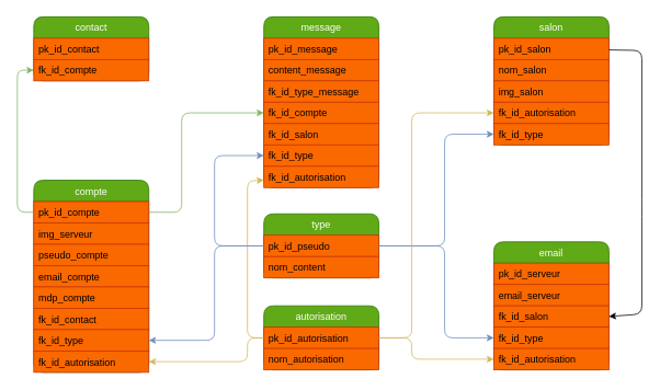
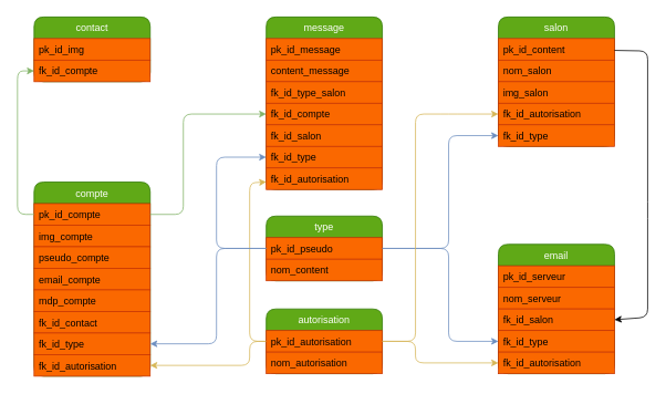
  <mxCell id="0" />
  <mxCell id="1" parent="0" />
  <mxCell id="2" value="compte" style="swimlane;fontStyle=0;childLayout=stackLayout;horizontal=1;startSize=26;fillColor=#60a917;horizontalStack=0;resizeParent=1;resizeParentMax=0;resizeLast=0;collapsible=1;marginBottom=0;rounded=1;fontColor=#ffffff;strokeColor=#2D7600;" parent="1" vertex="1"><mxGeometry x="40" y="219" width="140" height="234" as="geometry" /></mxCell>
  <mxCell id="3" value="pk_id_compte" style="text;strokeColor=#C73500;fillColor=#fa6800;align=left;verticalAlign=top;spacingLeft=4;spacingRight=4;overflow=hidden;rotatable=0;points=[[0,0.5],[1,0.5]];portConstraint=eastwest;fontColor=#000000;" parent="2" vertex="1"><mxGeometry y="26" width="140" height="26" as="geometry" /></mxCell>
- <mxCell id="4" value="img_serveur" style="text;strokeColor=#C73500;fillColor=#fa6800;align=left;verticalAlign=top;spacingLeft=4;spacingRight=4;overflow=hidden;rotatable=0;points=[[0,0.5],[1,0.5]];portConstraint=eastwest;fontColor=#000000;" parent="2" vertex="1"><mxGeometry y="52" width="140" height="26" as="geometry" /></mxCell>
+ <mxCell id="4" value="img_compte" style="text;strokeColor=#C73500;fillColor=#fa6800;align=left;verticalAlign=top;spacingLeft=4;spacingRight=4;overflow=hidden;rotatable=0;points=[[0,0.5],[1,0.5]];portConstraint=eastwest;fontColor=#000000;" parent="2" vertex="1"><mxGeometry y="52" width="140" height="26" as="geometry" /></mxCell>
  <mxCell id="5" value="pseudo_compte" style="text;strokeColor=#C73500;fillColor=#fa6800;align=left;verticalAlign=top;spacingLeft=4;spacingRight=4;overflow=hidden;rotatable=0;points=[[0,0.5],[1,0.5]];portConstraint=eastwest;fontColor=#000000;" parent="2" vertex="1"><mxGeometry y="78" width="140" height="26" as="geometry" /></mxCell>
  <mxCell id="6" value="email_compte" style="text;strokeColor=#C73500;fillColor=#fa6800;align=left;verticalAlign=top;spacingLeft=4;spacingRight=4;overflow=hidden;rotatable=0;points=[[0,0.5],[1,0.5]];portConstraint=eastwest;fontColor=#000000;" parent="2" vertex="1"><mxGeometry y="104" width="140" height="26" as="geometry" /></mxCell>
  <mxCell id="7" value="mdp_compte" style="text;strokeColor=#C73500;fillColor=#fa6800;align=left;verticalAlign=top;spacingLeft=4;spacingRight=4;overflow=hidden;rotatable=0;points=[[0,0.5],[1,0.5]];portConstraint=eastwest;fontColor=#000000;" parent="2" vertex="1"><mxGeometry y="130" width="140" height="26" as="geometry" /></mxCell>
  <mxCell id="8" value="fk_id_contact" style="text;strokeColor=#C73500;fillColor=#fa6800;align=left;verticalAlign=top;spacingLeft=4;spacingRight=4;overflow=hidden;rotatable=0;points=[[0,0.5],[1,0.5]];portConstraint=eastwest;fontColor=#000000;" parent="2" vertex="1"><mxGeometry y="156" width="140" height="26" as="geometry" /></mxCell>
  <mxCell id="9" value="fk_id_type" style="text;strokeColor=#C73500;fillColor=#fa6800;align=left;verticalAlign=top;spacingLeft=4;spacingRight=4;overflow=hidden;rotatable=0;points=[[0,0.5],[1,0.5]];portConstraint=eastwest;fontColor=#000000;" vertex="1" parent="2"><mxGeometry y="182" width="140" height="26" as="geometry" /></mxCell>
  <mxCell id="10" value="fk_id_autorisation" style="text;strokeColor=#C73500;fillColor=#fa6800;align=left;verticalAlign=top;spacingLeft=4;spacingRight=4;overflow=hidden;rotatable=0;points=[[0,0.5],[1,0.5]];portConstraint=eastwest;fontColor=#000000;" vertex="1" parent="2"><mxGeometry y="208" width="140" height="26" as="geometry" /></mxCell>
  <mxCell id="11" value="message" style="swimlane;fontStyle=0;childLayout=stackLayout;horizontal=1;startSize=26;fillColor=#60a917;horizontalStack=0;resizeParent=1;resizeParentMax=0;resizeLast=0;collapsible=1;marginBottom=0;rounded=1;fontColor=#ffffff;strokeColor=#2D7600;" parent="1" vertex="1"><mxGeometry x="320" y="20" width="140" height="208" as="geometry" /></mxCell>
  <mxCell id="12" value="pk_id_message" style="text;strokeColor=#C73500;fillColor=#fa6800;align=left;verticalAlign=top;spacingLeft=4;spacingRight=4;overflow=hidden;rotatable=0;points=[[0,0.5],[1,0.5]];portConstraint=eastwest;fontColor=#000000;" parent="11" vertex="1"><mxGeometry y="26" width="140" height="26" as="geometry" /></mxCell>
  <mxCell id="13" value="content_message" style="text;strokeColor=#C73500;fillColor=#fa6800;align=left;verticalAlign=top;spacingLeft=4;spacingRight=4;overflow=hidden;rotatable=0;points=[[0,0.5],[1,0.5]];portConstraint=eastwest;fontColor=#000000;" parent="11" vertex="1"><mxGeometry y="52" width="140" height="26" as="geometry" /></mxCell>
- <mxCell id="14" value="fk_id_type_message" style="text;strokeColor=#C73500;fillColor=#fa6800;align=left;verticalAlign=top;spacingLeft=4;spacingRight=4;overflow=hidden;rotatable=0;points=[[0,0.5],[1,0.5]];portConstraint=eastwest;fontColor=#000000;" parent="11" vertex="1"><mxGeometry y="78" width="140" height="26" as="geometry" /></mxCell>
+ <mxCell id="14" value="fk_id_type_salon" style="text;strokeColor=#C73500;fillColor=#fa6800;align=left;verticalAlign=top;spacingLeft=4;spacingRight=4;overflow=hidden;rotatable=0;points=[[0,0.5],[1,0.5]];portConstraint=eastwest;fontColor=#000000;" parent="11" vertex="1"><mxGeometry y="78" width="140" height="26" as="geometry" /></mxCell>
  <mxCell id="15" value="fk_id_compte" style="text;strokeColor=#C73500;fillColor=#fa6800;align=left;verticalAlign=top;spacingLeft=4;spacingRight=4;overflow=hidden;rotatable=0;points=[[0,0.5],[1,0.5]];portConstraint=eastwest;fontColor=#000000;" parent="11" vertex="1"><mxGeometry y="104" width="140" height="26" as="geometry" /></mxCell>
  <mxCell id="16" value="fk_id_salon" style="text;strokeColor=#C73500;fillColor=#fa6800;align=left;verticalAlign=top;spacingLeft=4;spacingRight=4;overflow=hidden;rotatable=0;points=[[0,0.5],[1,0.5]];portConstraint=eastwest;fontColor=#000000;" parent="11" vertex="1"><mxGeometry y="130" width="140" height="26" as="geometry" /></mxCell>
  <mxCell id="17" value="fk_id_type" style="text;strokeColor=#C73500;fillColor=#fa6800;align=left;verticalAlign=top;spacingLeft=4;spacingRight=4;overflow=hidden;rotatable=0;points=[[0,0.5],[1,0.5]];portConstraint=eastwest;fontColor=#000000;" vertex="1" parent="11"><mxGeometry y="156" width="140" height="26" as="geometry" /></mxCell>
  <mxCell id="18" value="fk_id_autorisation" style="text;strokeColor=#C73500;fillColor=#fa6800;align=left;verticalAlign=top;spacingLeft=4;spacingRight=4;overflow=hidden;rotatable=0;points=[[0,0.5],[1,0.5]];portConstraint=eastwest;fontColor=#000000;" vertex="1" parent="11"><mxGeometry y="182" width="140" height="26" as="geometry" /></mxCell>
  <mxCell id="19" value="email" style="swimlane;fontStyle=0;childLayout=stackLayout;horizontal=1;startSize=26;fillColor=#60a917;horizontalStack=0;resizeParent=1;resizeParentMax=0;resizeLast=0;collapsible=1;marginBottom=0;rounded=1;fontColor=#ffffff;strokeColor=#2D7600;" parent="1" vertex="1"><mxGeometry x="600" y="294" width="140" height="156" as="geometry" /></mxCell>
  <mxCell id="20" value="pk_id_serveur" style="text;strokeColor=#C73500;fillColor=#fa6800;align=left;verticalAlign=top;spacingLeft=4;spacingRight=4;overflow=hidden;rotatable=0;points=[[0,0.5],[1,0.5]];portConstraint=eastwest;fontColor=#000000;" parent="19" vertex="1"><mxGeometry y="26" width="140" height="26" as="geometry" /></mxCell>
- <mxCell id="21" value="email_serveur" style="text;strokeColor=#C73500;fillColor=#fa6800;align=left;verticalAlign=top;spacingLeft=4;spacingRight=4;overflow=hidden;rotatable=0;points=[[0,0.5],[1,0.5]];portConstraint=eastwest;fontColor=#000000;" parent="19" vertex="1"><mxGeometry y="52" width="140" height="26" as="geometry" /></mxCell>
+ <mxCell id="21" value="nom_serveur" style="text;strokeColor=#C73500;fillColor=#fa6800;align=left;verticalAlign=top;spacingLeft=4;spacingRight=4;overflow=hidden;rotatable=0;points=[[0,0.5],[1,0.5]];portConstraint=eastwest;fontColor=#000000;" parent="19" vertex="1"><mxGeometry y="52" width="140" height="26" as="geometry" /></mxCell>
  <mxCell id="22" value="fk_id_salon" style="text;strokeColor=#C73500;fillColor=#fa6800;align=left;verticalAlign=top;spacingLeft=4;spacingRight=4;overflow=hidden;rotatable=0;points=[[0,0.5],[1,0.5]];portConstraint=eastwest;fontColor=#000000;" parent="19" vertex="1"><mxGeometry y="78" width="140" height="26" as="geometry" /></mxCell>
  <mxCell id="23" value="fk_id_type" style="text;strokeColor=#C73500;fillColor=#fa6800;align=left;verticalAlign=top;spacingLeft=4;spacingRight=4;overflow=hidden;rotatable=0;points=[[0,0.5],[1,0.5]];portConstraint=eastwest;fontColor=#000000;" parent="19" vertex="1"><mxGeometry y="104" width="140" height="26" as="geometry" /></mxCell>
  <mxCell id="24" value="fk_id_autorisation" style="text;strokeColor=#C73500;fillColor=#fa6800;align=left;verticalAlign=top;spacingLeft=4;spacingRight=4;overflow=hidden;rotatable=0;points=[[0,0.5],[1,0.5]];portConstraint=eastwest;fontColor=#000000;" parent="19" vertex="1"><mxGeometry y="130" width="140" height="26" as="geometry" /></mxCell>
  <mxCell id="25" value="salon" style="swimlane;fontStyle=0;childLayout=stackLayout;horizontal=1;startSize=26;fillColor=#60a917;horizontalStack=0;resizeParent=1;resizeParentMax=0;resizeLast=0;collapsible=1;marginBottom=0;rounded=1;fontColor=#ffffff;strokeColor=#2D7600;" parent="1" vertex="1"><mxGeometry x="600" y="20" width="140" height="156" as="geometry" /></mxCell>
- <mxCell id="26" value="pk_id_salon" style="text;strokeColor=#C73500;fillColor=#fa6800;align=left;verticalAlign=top;spacingLeft=4;spacingRight=4;overflow=hidden;rotatable=0;points=[[0,0.5],[1,0.5]];portConstraint=eastwest;fontColor=#000000;" parent="25" vertex="1"><mxGeometry y="26" width="140" height="26" as="geometry" /></mxCell>
+ <mxCell id="26" value="pk_id_content" style="text;strokeColor=#C73500;fillColor=#fa6800;align=left;verticalAlign=top;spacingLeft=4;spacingRight=4;overflow=hidden;rotatable=0;points=[[0,0.5],[1,0.5]];portConstraint=eastwest;fontColor=#000000;" parent="25" vertex="1"><mxGeometry y="26" width="140" height="26" as="geometry" /></mxCell>
  <mxCell id="27" value="nom_salon" style="text;strokeColor=#C73500;fillColor=#fa6800;align=left;verticalAlign=top;spacingLeft=4;spacingRight=4;overflow=hidden;rotatable=0;points=[[0,0.5],[1,0.5]];portConstraint=eastwest;fontColor=#000000;" parent="25" vertex="1"><mxGeometry y="52" width="140" height="26" as="geometry" /></mxCell>
  <mxCell id="28" value="img_salon" style="text;strokeColor=#C73500;fillColor=#fa6800;align=left;verticalAlign=top;spacingLeft=4;spacingRight=4;overflow=hidden;rotatable=0;points=[[0,0.5],[1,0.5]];portConstraint=eastwest;fontColor=#000000;" parent="25" vertex="1"><mxGeometry y="78" width="140" height="26" as="geometry" /></mxCell>
  <mxCell id="29" value="fk_id_autorisation" style="text;strokeColor=#C73500;fillColor=#fa6800;align=left;verticalAlign=top;spacingLeft=4;spacingRight=4;overflow=hidden;rotatable=0;points=[[0,0.5],[1,0.5]];portConstraint=eastwest;fontColor=#000000;" vertex="1" parent="25"><mxGeometry y="104" width="140" height="26" as="geometry" /></mxCell>
  <mxCell id="30" value="fk_id_type" style="text;strokeColor=#C73500;fillColor=#fa6800;align=left;verticalAlign=top;spacingLeft=4;spacingRight=4;overflow=hidden;rotatable=0;points=[[0,0.5],[1,0.5]];portConstraint=eastwest;fontColor=#000000;" parent="25" vertex="1"><mxGeometry y="130" width="140" height="26" as="geometry" /></mxCell>
  <mxCell id="31" value="contact" style="swimlane;fontStyle=0;childLayout=stackLayout;horizontal=1;startSize=26;fillColor=#60a917;horizontalStack=0;resizeParent=1;resizeParentMax=0;resizeLast=0;collapsible=1;marginBottom=0;rounded=1;fontColor=#ffffff;strokeColor=#2D7600;" parent="1" vertex="1"><mxGeometry x="40" y="20" width="140" height="78" as="geometry" /></mxCell>
- <mxCell id="32" value="pk_id_contact" style="text;strokeColor=#C73500;fillColor=#fa6800;align=left;verticalAlign=top;spacingLeft=4;spacingRight=4;overflow=hidden;rotatable=0;points=[[0,0.5],[1,0.5]];portConstraint=eastwest;fontColor=#000000;" parent="31" vertex="1"><mxGeometry y="26" width="140" height="26" as="geometry" /></mxCell>
+ <mxCell id="32" value="pk_id_img" style="text;strokeColor=#C73500;fillColor=#fa6800;align=left;verticalAlign=top;spacingLeft=4;spacingRight=4;overflow=hidden;rotatable=0;points=[[0,0.5],[1,0.5]];portConstraint=eastwest;fontColor=#000000;" parent="31" vertex="1"><mxGeometry y="26" width="140" height="26" as="geometry" /></mxCell>
  <mxCell id="33" value="fk_id_compte" style="text;strokeColor=#C73500;fillColor=#fa6800;align=left;verticalAlign=top;spacingLeft=4;spacingRight=4;overflow=hidden;rotatable=0;points=[[0,0.5],[1,0.5]];portConstraint=eastwest;fontColor=#000000;" parent="31" vertex="1"><mxGeometry y="52" width="140" height="26" as="geometry" /></mxCell>
  <mxCell id="34" style="edgeStyle=none;html=1;fillColor=#fff2cc;strokeColor=#d6b656;" edge="1" parent="1" source="35" target="18"><mxGeometry relative="1" as="geometry"><mxPoint x="300" y="180" as="targetPoint" /><Array as="points"><mxPoint x="300" y="411" /><mxPoint x="300" y="220" /></Array></mxGeometry></mxCell>
  <mxCell id="35" value="autorisation" style="swimlane;fontStyle=0;childLayout=stackLayout;horizontal=1;startSize=26;fillColor=#60a917;horizontalStack=0;resizeParent=1;resizeParentMax=0;resizeLast=0;collapsible=1;marginBottom=0;rounded=1;fontColor=#ffffff;strokeColor=#2D7600;" parent="1" vertex="1"><mxGeometry x="320" y="372" width="140" height="78" as="geometry" /></mxCell>
  <mxCell id="36" value="pk_id_autorisation" style="text;strokeColor=#C73500;fillColor=#fa6800;align=left;verticalAlign=top;spacingLeft=4;spacingRight=4;overflow=hidden;rotatable=0;points=[[0,0.5],[1,0.5]];portConstraint=eastwest;fontColor=#000000;" parent="35" vertex="1"><mxGeometry y="26" width="140" height="26" as="geometry" /></mxCell>
  <mxCell id="37" value="nom_autorisation" style="text;strokeColor=#C73500;fillColor=#fa6800;align=left;verticalAlign=top;spacingLeft=4;spacingRight=4;overflow=hidden;rotatable=0;points=[[0,0.5],[1,0.5]];portConstraint=eastwest;fontColor=#000000;" parent="35" vertex="1"><mxGeometry y="52" width="140" height="26" as="geometry" /></mxCell>
  <mxCell id="38" value="type" style="swimlane;fontStyle=0;childLayout=stackLayout;horizontal=1;startSize=26;fillColor=#60a917;horizontalStack=0;resizeParent=1;resizeParentMax=0;resizeLast=0;collapsible=1;marginBottom=0;rounded=1;fontColor=#ffffff;strokeColor=#2D7600;" parent="1" vertex="1"><mxGeometry x="320" y="260" width="140" height="78" as="geometry" /></mxCell>
  <mxCell id="39" value="pk_id_pseudo" style="text;strokeColor=#C73500;fillColor=#fa6800;align=left;verticalAlign=top;spacingLeft=4;spacingRight=4;overflow=hidden;rotatable=0;points=[[0,0.5],[1,0.5]];portConstraint=eastwest;fontColor=#000000;" parent="38" vertex="1"><mxGeometry y="26" width="140" height="26" as="geometry" /></mxCell>
  <mxCell id="40" value="nom_content" style="text;strokeColor=#C73500;fillColor=#fa6800;align=left;verticalAlign=top;spacingLeft=4;spacingRight=4;overflow=hidden;rotatable=0;points=[[0,0.5],[1,0.5]];portConstraint=eastwest;fontColor=#000000;" parent="38" vertex="1"><mxGeometry y="52" width="140" height="26" as="geometry" /></mxCell>
  <mxCell id="41" style="edgeStyle=none;html=1;fontColor=#000000;entryX=0;entryY=0.5;entryDx=0;entryDy=0;fillColor=#d5e8d4;strokeColor=#82b366;" parent="1" source="3" target="33" edge="1"><mxGeometry relative="1" as="geometry"><mxPoint x="-50" y="107" as="targetPoint" /><Array as="points"><mxPoint x="20" y="258" /><mxPoint x="20" y="85" /></Array></mxGeometry></mxCell>
  <mxCell id="42" style="edgeStyle=none;html=1;fontColor=#000000;entryX=0;entryY=0.5;entryDx=0;entryDy=0;fillColor=#d5e8d4;strokeColor=#82b366;" parent="1" source="3" target="15" edge="1"><mxGeometry relative="1" as="geometry"><mxPoint x="500" y="162" as="targetPoint" /><Array as="points"><mxPoint x="220" y="258" /><mxPoint x="220" y="137" /></Array></mxGeometry></mxCell>
  <mxCell id="43" style="edgeStyle=none;html=1;entryX=1;entryY=0.5;entryDx=0;entryDy=0;" edge="1" parent="1" source="26" target="22"><mxGeometry relative="1" as="geometry"><mxPoint x="800" y="264" as="targetPoint" /><Array as="points"><mxPoint x="780" y="61" /><mxPoint x="780" y="253" /><mxPoint x="780" y="382" /></Array></mxGeometry></mxCell>
  <mxCell id="44" style="edgeStyle=none;html=1;entryX=0;entryY=0.5;entryDx=0;entryDy=0;fillColor=#dae8fc;strokeColor=#6c8ebf;" edge="1" parent="1" source="39" target="30"><mxGeometry relative="1" as="geometry"><mxPoint x="590" y="131" as="targetPoint" /><Array as="points"><mxPoint x="540" y="299" /><mxPoint x="540" y="163" /></Array></mxGeometry></mxCell>
  <mxCell id="45" style="edgeStyle=none;html=1;entryX=0;entryY=0.5;entryDx=0;entryDy=0;fillColor=#dae8fc;strokeColor=#6c8ebf;" edge="1" parent="1" source="39" target="23"><mxGeometry relative="1" as="geometry"><mxPoint x="630" y="131" as="targetPoint" /><Array as="points"><mxPoint x="540" y="299" /><mxPoint x="540" y="411" /></Array></mxGeometry></mxCell>
  <mxCell id="46" style="edgeStyle=none;html=1;entryX=0;entryY=0.5;entryDx=0;entryDy=0;exitX=1;exitY=0.5;exitDx=0;exitDy=0;fillColor=#fff2cc;strokeColor=#d6b656;" edge="1" parent="1" source="36" target="24"><mxGeometry relative="1" as="geometry"><mxPoint x="570" y="269" as="targetPoint" /><Array as="points"><mxPoint x="500" y="411" /><mxPoint x="500" y="437" /></Array></mxGeometry></mxCell>
  <mxCell id="47" style="edgeStyle=none;html=1;entryX=0;entryY=0.5;entryDx=0;entryDy=0;fillColor=#fff2cc;strokeColor=#d6b656;" edge="1" parent="1" source="36" target="29"><mxGeometry relative="1" as="geometry"><Array as="points"><mxPoint x="500" y="411" /><mxPoint x="500" y="137" /><mxPoint x="540" y="137" /></Array></mxGeometry></mxCell>
  <mxCell id="48" style="edgeStyle=none;html=1;entryX=1;entryY=0.5;entryDx=0;entryDy=0;fillColor=#fff2cc;strokeColor=#d6b656;" edge="1" parent="1" source="36" target="10"><mxGeometry relative="1" as="geometry"><Array as="points"><mxPoint x="300" y="411" /><mxPoint x="300" y="440" /></Array></mxGeometry></mxCell>
  <mxCell id="49" style="edgeStyle=none;html=1;entryX=0;entryY=0.5;entryDx=0;entryDy=0;fillColor=#dae8fc;strokeColor=#6c8ebf;" edge="1" parent="1" source="39" target="17"><mxGeometry relative="1" as="geometry"><mxPoint x="260" y="-18" as="targetPoint" /><Array as="points"><mxPoint x="260" y="299" /><mxPoint x="260" y="189" /></Array></mxGeometry></mxCell>
  <mxCell id="50" style="edgeStyle=none;html=1;entryX=1;entryY=0.5;entryDx=0;entryDy=0;fillColor=#dae8fc;strokeColor=#6c8ebf;" edge="1" parent="1" source="39" target="9"><mxGeometry relative="1" as="geometry"><mxPoint x="150" y="131" as="targetPoint" /><Array as="points"><mxPoint x="260" y="299" /><mxPoint x="260" y="414" /></Array></mxGeometry></mxCell>
